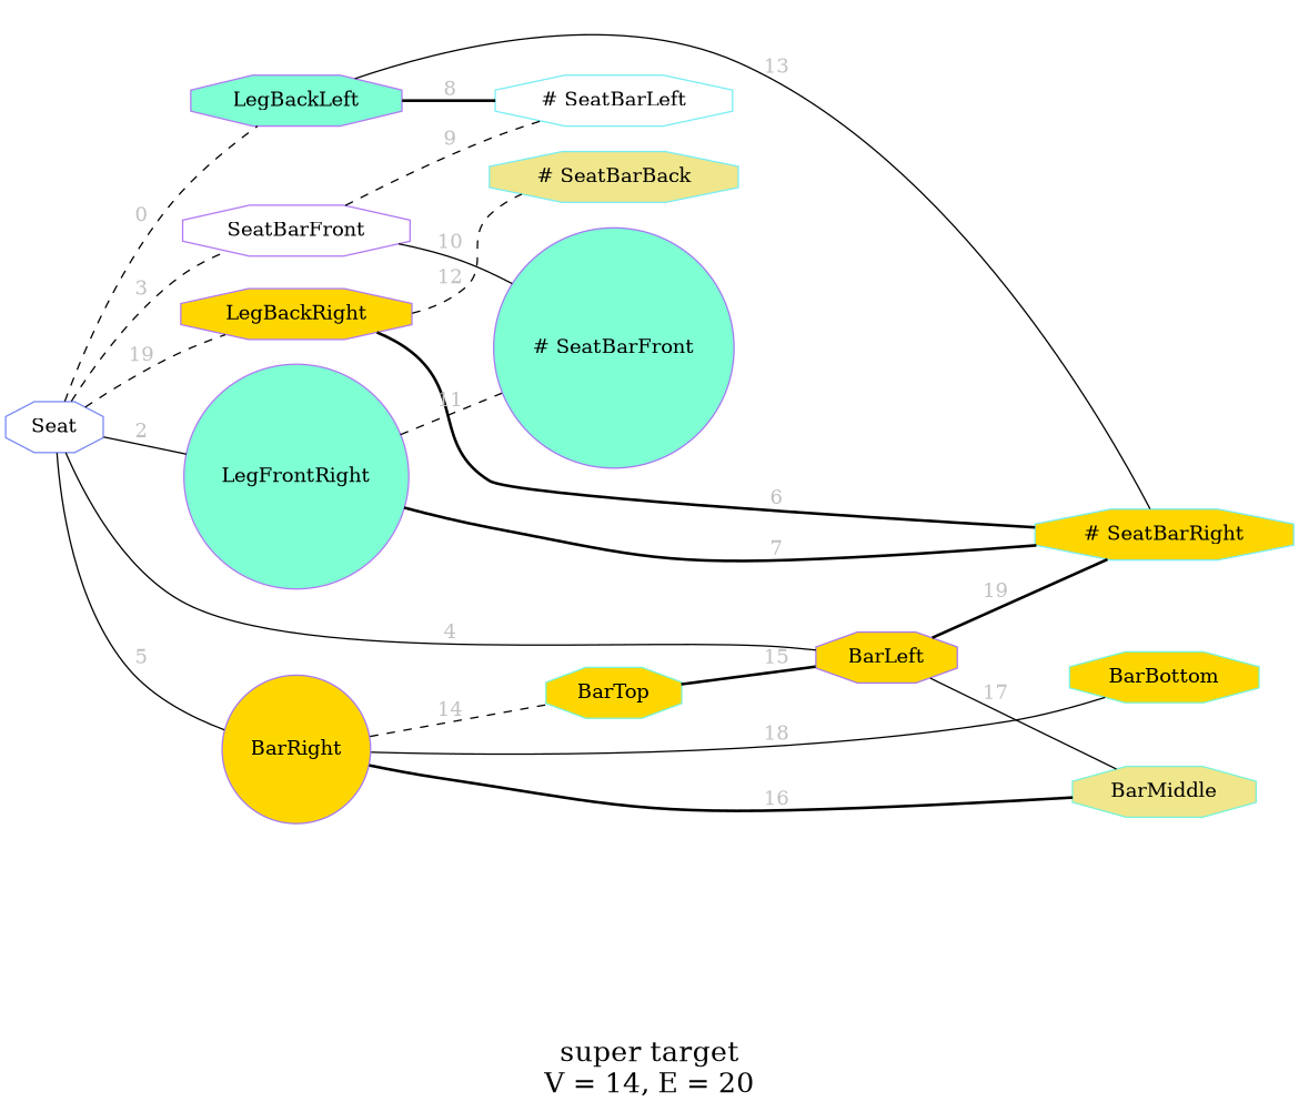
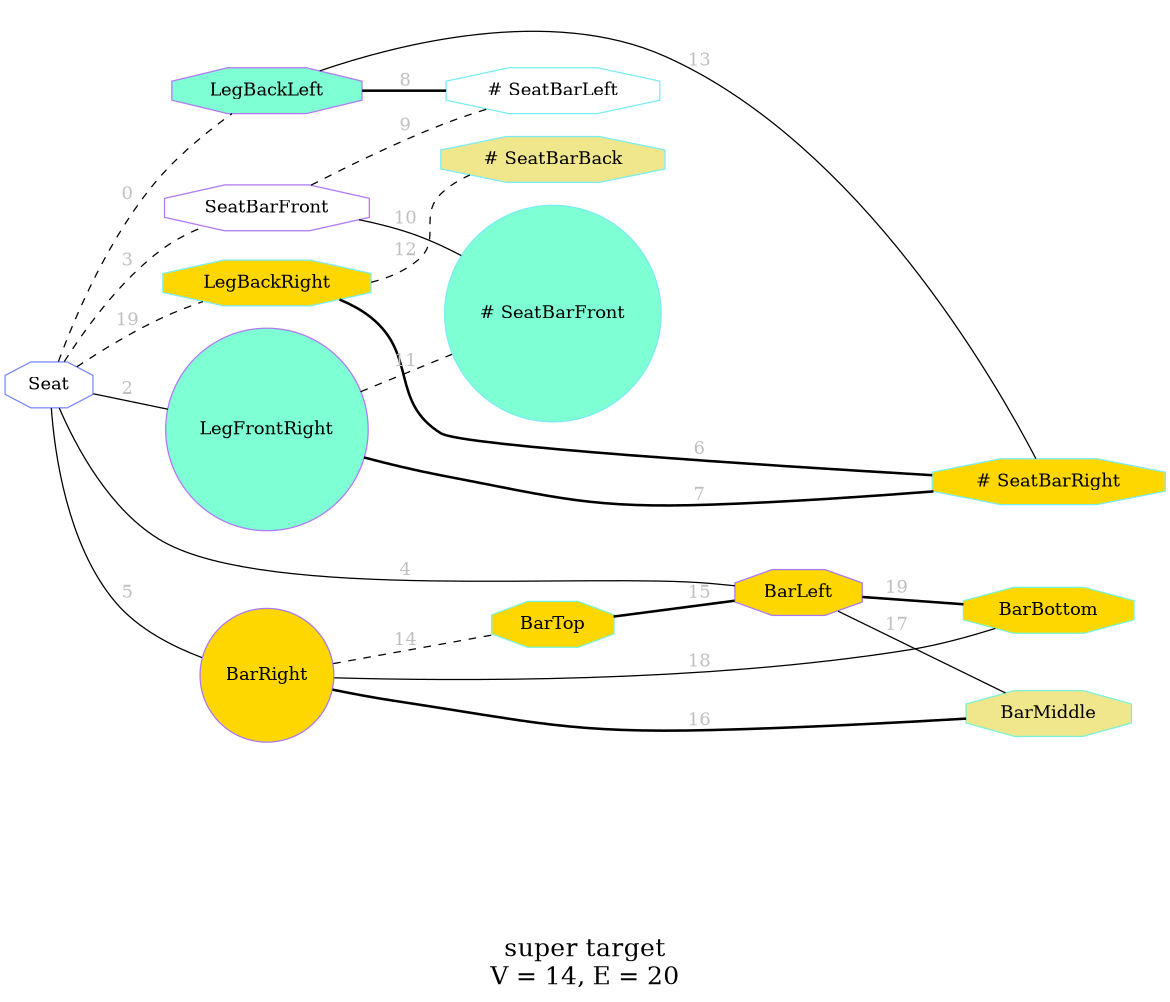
  graph {
    fontsize=20
    label="\n\nsuper target\nV = 14, E = 20"
    rankdir=LR
    node [color="#B079F3" fillcolor=gold fontcolor=black shape=octagon style=filled]
    edge [color=black fontcolor=gray style=dashed]
    n1 [color="#7989F3" fillcolor=white label=Seat]
    n2 [fillcolor=white label=SeatBarFront]
    n3 [color="#A679F3" label=BarRight shape=circle]
    n4 [fillcolor=aquamarine label=LegBackLeft]
-   n5 [label=LegBackRight]
+   n5 [color="#79EDF3" label=LegBackRight]
    n6 [fillcolor=aquamarine label=LegFrontRight shape=circle]
    n7 [color="#A679F3" label=BarLeft]
    n8 [color="#79EDF3" fillcolor=white label="# SeatBarLeft"]
-   n9 [color="#A679F3" fillcolor=aquamarine label="# SeatBarFront" shape=circle]
+   n9 [color="#79EDF3" fillcolor=aquamarine label="# SeatBarFront" shape=circle]
    n10 [color="#79F3D6" label=BarTop]
    n11 [color="#79F3D6" fillcolor=khaki label=BarMiddle]
    n12 [color="#79F3D6" label=BarBottom]
    n13 [color="#79EDF3" label="# SeatBarRight"]
    n14 [color="#79EDF3" fillcolor=khaki label="# SeatBarBack"]
    n1 -- n2 [label=3]
    n1 -- n3 [label=5 style=solid]
    n1 -- n4 [label=0]
    n1 -- n5 [label=19]
    n1 -- n6 [label=2 style=solid]
    n1 -- n7 [label=4 style=solid]
    n2 -- n8 [label=9]
    n2 -- n9 [label=10 style=solid]
    n3 -- n10 [label=14]
    n3 -- n11 [label=16 style=bold]
    n3 -- n12 [label=18 style=solid]
    n4 -- n8 [label=8 style=bold]
    n4 -- n13 [label=13 style=solid]
    n5 -- n13 [label=6 style=bold]
    n5 -- n14 [label=12]
    n6 -- n9 [label=11]
    n6 -- n13 [label=7 style=bold]
    n7 -- n11 [label=17 style=solid]
-   n7 -- n13 [label=19 style=bold]
+   n7 -- n12 [label=19 style=bold]
    n10 -- n7 [label=15 style=bold]
  }
